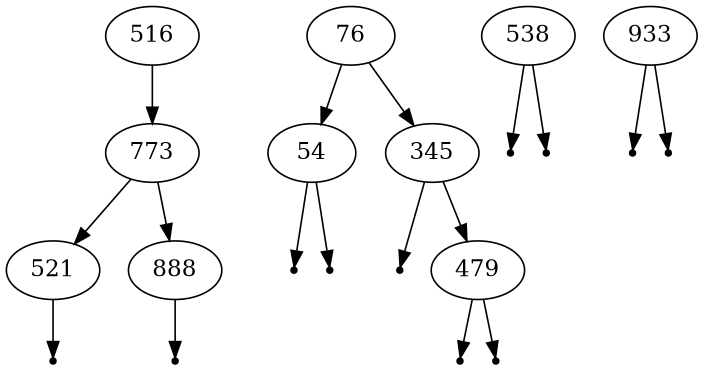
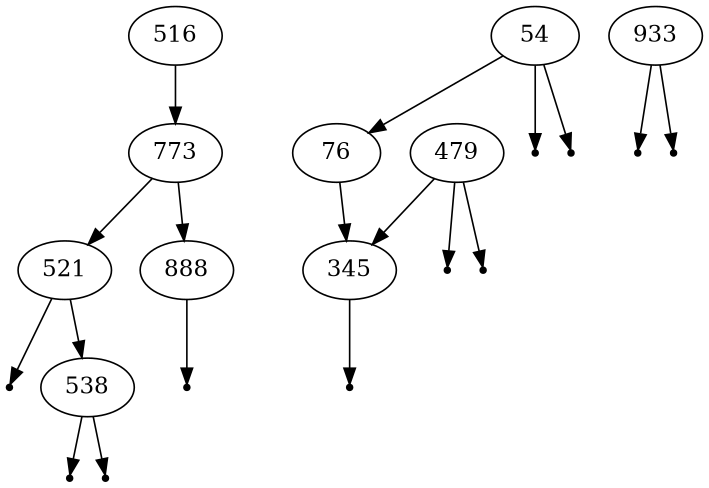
  digraph {
    node [shape=point]
    516 [shape=""]
    773 [shape=""]
    76 [shape=""]
    54 [shape=""]
    345 [shape=""]
    n6 [label=521 shape=""]
    888 [shape=""]
    null0
    null1
    null2
    479 [shape=""]
    null3
    null4
    null5
    538 [shape=""]
    null8
    null6
    null7
    933 [shape=""]
    null9
    null10
    516 -> 773
    773 -> n6
    773 -> 888
-   76 -> 54
+   54 -> 76
    76 -> 345
    54 -> null0
    54 -> null1
    345 -> null2
-   345 -> 479
+   479 -> 345
    n6 -> null5
+   n6 -> 538
    888 -> null8
    479 -> null3
    479 -> null4
    538 -> null6
    538 -> null7
    933 -> null9
    933 -> null10
  }
